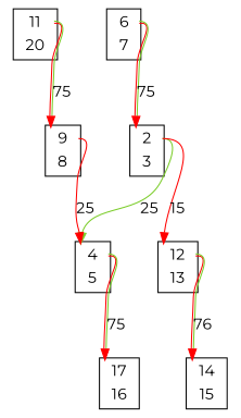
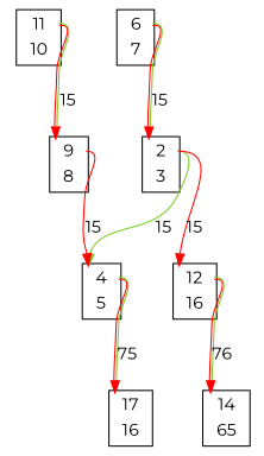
  digraph {
    fontname=Montserrat
    node [color=black fillcolor=white fontname=Montserrat shape=plaintext style=filled]
    edge [color="0 1 1:0.250 0.800 0.800" fontname=Montserrat headport=port_0x7f273b406370_in tailport=port_0x7f2737016130_out]
    n1 [label=<<TABLE bgcolor = "white"> <TR><TD BORDER = "0" PORT = "port_0x7f2737016130_in"></TD><TD BORDER = "0" PORT = "port_">2</TD><TD BORDER = "0" PORT = "port_0x7f2737016130_out"></TD></TR> <TR><TD BORDER = "0" PORT = "port_0x7f273b406280_out"></TD><TD BORDER = "0" PORT = "port_">3</TD><TD BORDER = "0" PORT = "port_0x7f273b406280_in"></TD></TR> </TABLE>>]
    n2 [label=<<TABLE bgcolor = "white"> <TR><TD BORDER = "0" PORT = "port_0x7f273b406370_in"></TD><TD BORDER = "0" PORT = "port_">4</TD><TD BORDER = "0" PORT = "port_0x7f273b406370_out"></TD></TR> <TR><TD BORDER = "0" PORT = "port_0x7f273b406040_out"></TD><TD BORDER = "0" PORT = "port_">5</TD><TD BORDER = "0" PORT = "port_0x7f273b406040_in"></TD></TR> </TABLE>>]
-   n3 [label=<<TABLE bgcolor = "white"> <TR><TD BORDER = "0" PORT = "port_0x7f2736c16160_in"></TD><TD BORDER = "0" PORT = "port_">12</TD><TD BORDER = "0" PORT = "port_0x7f2736c16160_out"></TD></TR> <TR><TD BORDER = "0" PORT = "port_0x7f2737416040_out"></TD><TD BORDER = "0" PORT = "port_">13</TD><TD BORDER = "0" PORT = "port_0x7f2737416040_in"></TD></TR> </TABLE>>]
+   n3 [label=<<TABLE bgcolor = "white"> <TR><TD BORDER = "0" PORT = "port_0x7f2736c16160_in"></TD><TD BORDER = "0" PORT = "port_">12</TD><TD BORDER = "0" PORT = "port_0x7f2736c16160_out"></TD></TR> <TR><TD BORDER = "0" PORT = "port_0x7f2737416040_out"></TD><TD BORDER = "0" PORT = "port_">16</TD><TD BORDER = "0" PORT = "port_0x7f2737416040_in"></TD></TR> </TABLE>>]
    n4 [label=<<TABLE bgcolor = "white"> <TR><TD BORDER = "0" PORT = "port_0x7f276b816100_in"></TD><TD BORDER = "0" PORT = "port_">17</TD><TD BORDER = "0" PORT = "port_0x7f276b816100_out"></TD></TR> <TR><TD BORDER = "0" PORT = "port_0x7f2736c16070_out"></TD><TD BORDER = "0" PORT = "port_">16</TD><TD BORDER = "0" PORT = "port_0x7f2736c16070_in"></TD></TR> </TABLE>>]
-   n5 [label=<<TABLE bgcolor = "white"> <TR><TD BORDER = "0" PORT = "port_0x7f276bc160d0_in"></TD><TD BORDER = "0" PORT = "port_">14</TD><TD BORDER = "0" PORT = "port_0x7f276bc160d0_out"></TD></TR> <TR><TD BORDER = "0" PORT = "port_0x7f276b410130_out"></TD><TD BORDER = "0" PORT = "port_">15</TD><TD BORDER = "0" PORT = "port_0x7f276b410130_in"></TD></TR> </TABLE>>]
+   n5 [label=<<TABLE bgcolor = "white"> <TR><TD BORDER = "0" PORT = "port_0x7f276bc160d0_in"></TD><TD BORDER = "0" PORT = "port_">14</TD><TD BORDER = "0" PORT = "port_0x7f276bc160d0_out"></TD></TR> <TR><TD BORDER = "0" PORT = "port_0x7f276b410130_out"></TD><TD BORDER = "0" PORT = "port_">65</TD><TD BORDER = "0" PORT = "port_0x7f276b410130_in"></TD></TR> </TABLE>>]
    n6 [label=<<TABLE bgcolor = "white"> <TR><TD BORDER = "0" PORT = "port_0x7f273b406a00_in"></TD><TD BORDER = "0" PORT = "port_">6</TD><TD BORDER = "0" PORT = "port_0x7f273b406a00_out"></TD></TR> <TR><TD BORDER = "0" PORT = "port_0x7f273b406af0_out"></TD><TD BORDER = "0" PORT = "port_">7</TD><TD BORDER = "0" PORT = "port_0x7f273b406af0_in"></TD></TR> </TABLE>>]
    n7 [label=<<TABLE bgcolor = "white"> <TR><TD BORDER = "0" PORT = "port_0x7f276bc16100_in"></TD><TD BORDER = "0" PORT = "port_">9</TD><TD BORDER = "0" PORT = "port_0x7f276bc16100_out"></TD></TR> <TR><TD BORDER = "0" PORT = "port_0x7f276b816130_out"></TD><TD BORDER = "0" PORT = "port_">8</TD><TD BORDER = "0" PORT = "port_0x7f276b816130_in"></TD></TR> </TABLE>>]
-   n8 [label=<<TABLE bgcolor = "white"> <TR><TD BORDER = "0" PORT = "port_0x7f2736c16130_in"></TD><TD BORDER = "0" PORT = "port_">11</TD><TD BORDER = "0" PORT = "port_0x7f2736c16130_out"></TD></TR> <TR><TD BORDER = "0" PORT = "port_0x7f2736c160d0_out"></TD><TD BORDER = "0" PORT = "port_">20</TD><TD BORDER = "0" PORT = "port_0x7f2736c160d0_in"></TD></TR> </TABLE>>]
-   n1 -> n2 [color="0.250 0.800 0.800" label=25]
+   n8 [label=<<TABLE bgcolor = "white"> <TR><TD BORDER = "0" PORT = "port_0x7f2736c16130_in"></TD><TD BORDER = "0" PORT = "port_">11</TD><TD BORDER = "0" PORT = "port_0x7f2736c16130_out"></TD></TR> <TR><TD BORDER = "0" PORT = "port_0x7f2736c160d0_out"></TD><TD BORDER = "0" PORT = "port_">10</TD><TD BORDER = "0" PORT = "port_0x7f2736c160d0_in"></TD></TR> </TABLE>>]
+   n1 -> n2 [color="0.250 0.800 0.800" label=15]
    n1 -> n3 [color="0 1 1" headport=port_0x7f2736c16160_in label=15]
    n2 -> n4 [headport=port_0x7f276b816100_in label=75 tailport=port_0x7f273b406370_out]
    n3 -> n5 [headport=port_0x7f276bc160d0_in label=76 tailport=port_0x7f2736c16160_out]
-   n6 -> n1 [headport=port_0x7f2737016130_in label=75 tailport=port_0x7f273b406a00_out]
-   n7 -> n2 [color="0 1 1" label=25 tailport=port_0x7f276bc16100_out]
-   n8 -> n7 [headport=port_0x7f276bc16100_in label=75 tailport=port_0x7f2736c16130_out]
+   n6 -> n1 [headport=port_0x7f2737016130_in label=15 tailport=port_0x7f273b406a00_out]
+   n7 -> n2 [color="0 1 1" label=15 tailport=port_0x7f276bc16100_out]
+   n8 -> n7 [headport=port_0x7f276bc16100_in label=15 tailport=port_0x7f2736c16130_out]
  }
